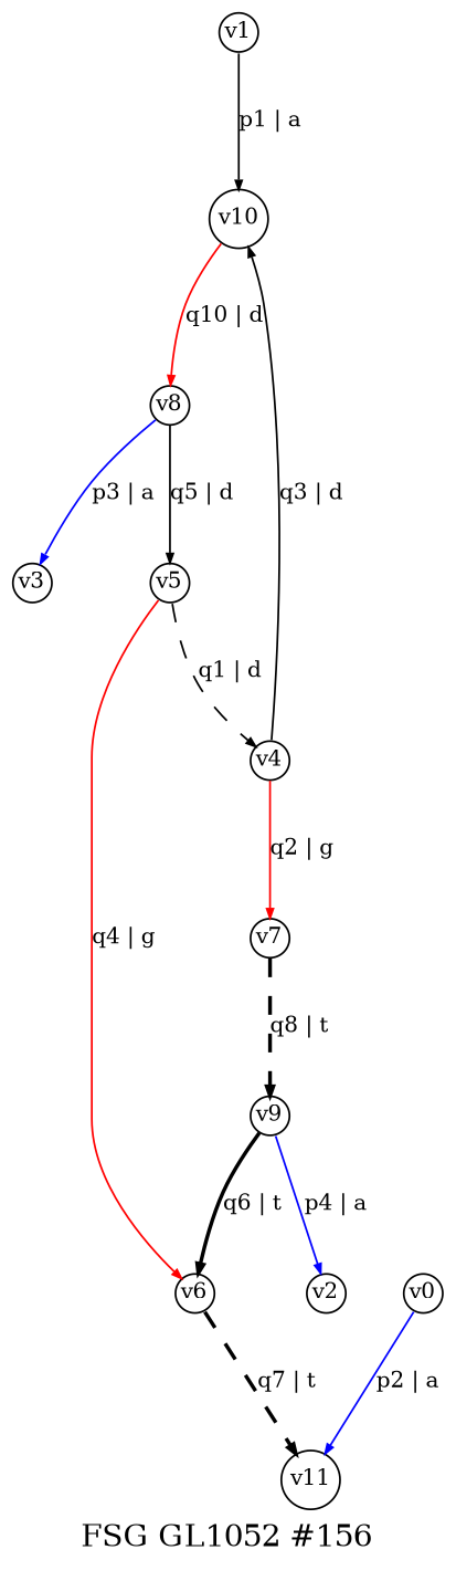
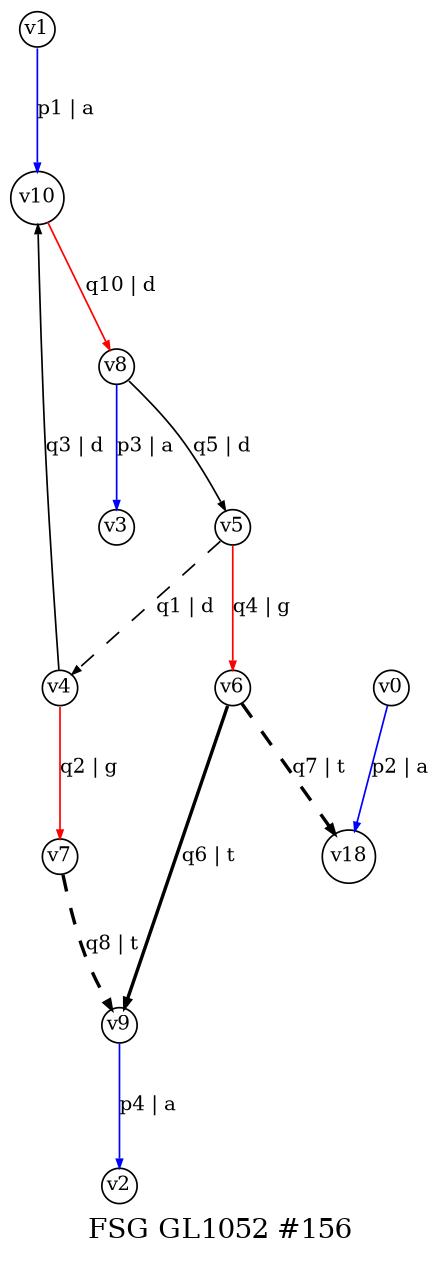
  digraph {
    fontsize=10
    label="FSG GL1052 #156"
    noverlap=scale
    node [fontsize=7 margin=0 penwidth=0.6 shape=circle]
    edge [arrowsize=0.3 color=black fontsize=7 penwidth=0.6 style=solid]
    v1 [height=0.01]
    v10 [height=0.01]
    v8 [height=0.01]
    v3 [height=0.01]
    v5 [height=0.01]
    v0 [height=0.01]
-   v11 [height=0.01]
+   v11 [height=0.01 label=v18]
    v7 [height=0.01]
    v9 [height=0.01]
    v6 [height=0.01]
    v4 [height=0.01]
    v2 [height=0.01]
-   v1 -> v10 [label="p1 | a"]
+   v1 -> v10 [color=blue label="p1 | a"]
    v10 -> v8 [color=red label="q10 | d"]
    v8 -> v3 [color=blue label="p3 | a"]
    v8 -> v5 [label="q5 | d"]
    v5 -> v6 [color=red label="q4 | g"]
    v5 -> v4 [label="q1 | d" style=dashed]
    v0 -> v11 [color=blue label="p2 | a"]
    v7 -> v9 [label="q8 | t" penwidth=1.2 style=dashed]
-   v9 -> v6 [label="q6 | t" penwidth=1.2]
+   v6 -> v9 [label="q6 | t" penwidth=1.2]
    v9 -> v2 [color=blue label="p4 | a"]
    v6 -> v11 [label="q7 | t" penwidth=1.2 style=dashed]
    v4 -> v10 [label="q3 | d"]
    v4 -> v7 [color=red label="q2 | g"]
  }
